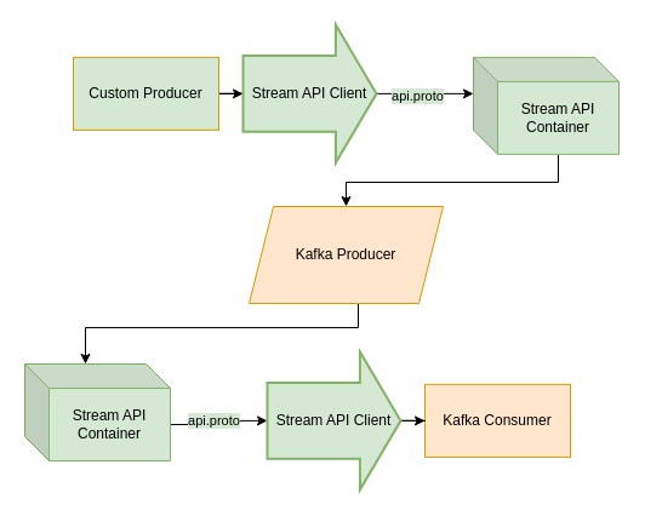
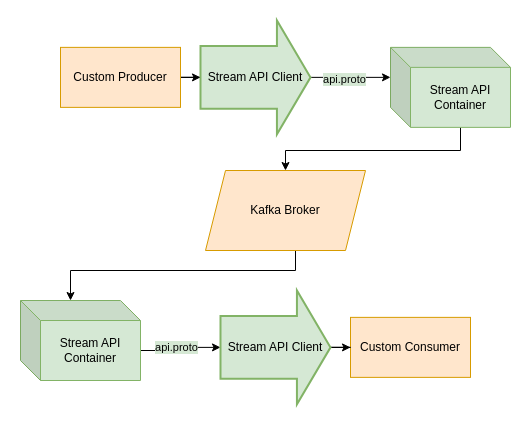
  <mxCell id="0" />
  <mxCell id="1" parent="0" />
  <mxCell id="2" style="edgeStyle=orthogonalEdgeStyle;rounded=0;orthogonalLoop=1;jettySize=auto;html=1;exitX=0.5;exitY=1;exitDx=0;exitDy=0;entryX=0;entryY=0;entryDx=50;entryDy=0;entryPerimeter=0;" edge="1" parent="1" target="16"><mxGeometry relative="1" as="geometry"><mxPoint x="295" y="250" as="sourcePoint" /><mxPoint x="100" y="306.87" as="targetPoint" /><Array as="points"><mxPoint x="295" y="270" /><mxPoint x="70" y="270" /></Array></mxGeometry></mxCell>
- <mxCell id="3" value="Kafka Producer" style="shape=parallelogram;perimeter=parallelogramPerimeter;whiteSpace=wrap;html=1;fixedSize=1;fillColor=#ffe6cc;strokeColor=#d79b00;" vertex="1" parent="1"><mxGeometry x="205" y="170" width="160" height="80" as="geometry" /></mxCell>
- <mxCell id="4" value="Kafka Consumer" style="whiteSpace=wrap;html=1;fillColor=#ffe6cc;strokeColor=#d79b00;" vertex="1" parent="1"><mxGeometry x="350" y="316.87" width="120" height="60" as="geometry" /></mxCell>
+ <mxCell id="3" value="Kafka Broker" style="shape=parallelogram;perimeter=parallelogramPerimeter;whiteSpace=wrap;html=1;fixedSize=1;fillColor=#ffe6cc;strokeColor=#d79b00;" vertex="1" parent="1"><mxGeometry x="205" y="170" width="160" height="80" as="geometry" /></mxCell>
+ <mxCell id="4" value="Custom Consumer" style="whiteSpace=wrap;html=1;fillColor=#ffe6cc;strokeColor=#d79b00;" vertex="1" parent="1"><mxGeometry x="350" y="316.87" width="120" height="60" as="geometry" /></mxCell>
  <mxCell id="5" value="" style="edgeStyle=orthogonalEdgeStyle;rounded=0;orthogonalLoop=1;jettySize=auto;html=1;entryX=0;entryY=0.5;entryDx=0;entryDy=0;entryPerimeter=0;" edge="1" parent="1" source="6" target="12"><mxGeometry relative="1" as="geometry"><mxPoint x="190" y="76.87" as="targetPoint" /></mxGeometry></mxCell>
- <mxCell id="6" value="Custom Producer" style="whiteSpace=wrap;html=1;fillColor=#d5e8d4;strokeColor=#d79b00;" vertex="1" parent="1"><mxGeometry x="60" y="46.87" width="120" height="60" as="geometry" /></mxCell>
+ <mxCell id="6" value="Custom Producer" style="whiteSpace=wrap;html=1;fillColor=#ffe6cc;strokeColor=#d79b00;" vertex="1" parent="1"><mxGeometry x="60" y="46.87" width="120" height="60" as="geometry" /></mxCell>
  <mxCell id="7" style="edgeStyle=orthogonalEdgeStyle;rounded=0;orthogonalLoop=1;jettySize=auto;html=1;entryX=0.5;entryY=0;entryDx=0;entryDy=0;exitX=0;exitY=0;exitDx=70;exitDy=80;exitPerimeter=0;" edge="1" parent="1" source="15" target="3"><mxGeometry relative="1" as="geometry"><mxPoint x="430" y="116.87" as="sourcePoint" /><Array as="points"><mxPoint x="460" y="150" /><mxPoint x="285" y="150" /></Array></mxGeometry></mxCell>
  <mxCell id="8" value="" style="edgeStyle=orthogonalEdgeStyle;rounded=0;orthogonalLoop=1;jettySize=auto;html=1;entryX=0;entryY=0.5;entryDx=0;entryDy=0;entryPerimeter=0;exitX=0;exitY=0;exitDx=120;exitDy=50;exitPerimeter=0;" edge="1" parent="1" source="16" target="14"><mxGeometry relative="1" as="geometry"><mxPoint x="140" y="346.875" as="sourcePoint" /><mxPoint x="260" y="346.87" as="targetPoint" /></mxGeometry></mxCell>
  <mxCell id="9" value="api.proto" style="edgeLabel;html=1;align=center;verticalAlign=middle;resizable=0;points=[];labelBackgroundColor=#D5E8D4;" vertex="1" connectable="0" parent="8"><mxGeometry x="0.298" relative="1" as="geometry"><mxPoint x="-15" as="offset" /></mxGeometry></mxCell>
  <mxCell id="10" value="" style="edgeStyle=orthogonalEdgeStyle;rounded=0;orthogonalLoop=1;jettySize=auto;html=1;entryX=0;entryY=0;entryDx=0;entryDy=30;entryPerimeter=0;" edge="1" parent="1" source="12" target="15"><mxGeometry relative="1" as="geometry"><mxPoint x="390" y="76.875" as="targetPoint" /></mxGeometry></mxCell>
  <mxCell id="11" value="api.proto" style="edgeLabel;html=1;align=center;verticalAlign=middle;resizable=0;points=[];labelBackgroundColor=#D5E8D4;" vertex="1" connectable="0" parent="10"><mxGeometry x="-0.175" y="-2" relative="1" as="geometry"><mxPoint as="offset" /></mxGeometry></mxCell>
  <mxCell id="12" value="Stream API Client" style="verticalLabelPosition=middle;verticalAlign=middle;html=1;strokeWidth=2;shape=mxgraph.arrows2.arrow;dy=0.45;dx=33.57;notch=0;align=center;labelPosition=center;whiteSpace=wrap;fillColor=#d5e8d4;strokeColor=#82b366;" vertex="1" parent="1"><mxGeometry x="200" y="20" width="110" height="113.75" as="geometry" /></mxCell>
  <mxCell id="13" value="" style="edgeStyle=orthogonalEdgeStyle;rounded=0;orthogonalLoop=1;jettySize=auto;html=1;" edge="1" parent="1" source="14" target="4"><mxGeometry relative="1" as="geometry" /></mxCell>
  <mxCell id="14" value="Stream API Client" style="verticalLabelPosition=middle;verticalAlign=middle;html=1;strokeWidth=2;shape=mxgraph.arrows2.arrow;dy=0.45;dx=33.57;notch=0;align=center;labelPosition=center;whiteSpace=wrap;fillColor=#d5e8d4;strokeColor=#82b366;" vertex="1" parent="1"><mxGeometry x="220" y="290" width="110" height="113.75" as="geometry" /></mxCell>
  <mxCell id="15" value="Stream API Container" style="shape=cube;whiteSpace=wrap;html=1;boundedLbl=1;backgroundOutline=1;darkOpacity=0.05;darkOpacity2=0.1;fillColor=#d5e8d4;strokeColor=#82b366;" vertex="1" parent="1"><mxGeometry x="390" y="46.87" width="120" height="80" as="geometry" /></mxCell>
  <mxCell id="16" value="Stream API Container" style="shape=cube;whiteSpace=wrap;html=1;boundedLbl=1;backgroundOutline=1;darkOpacity=0.05;darkOpacity2=0.1;fillColor=#d5e8d4;strokeColor=#82b366;" vertex="1" parent="1"><mxGeometry x="20" y="300" width="120" height="80" as="geometry" /></mxCell>
